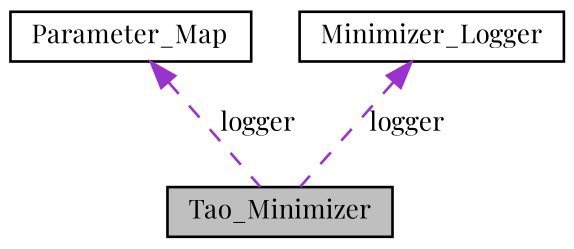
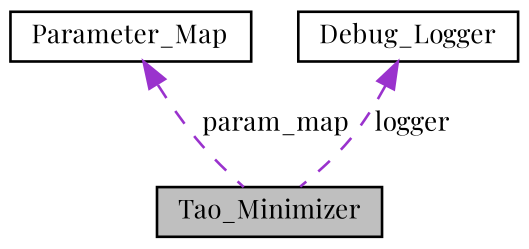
  digraph {
    fontname="Playfair Display"
    node [color=black fillcolor=white fontname="Playfair Display" fontsize=10 shape=record style=filled]
    edge [color=darkorchid3 dir=back fontname="Playfair Display" fontsize=10 labelfontname=Helvetica labelfontsize=10 style=dashed]
    n1 [fillcolor=grey75 fontcolor=black height=0.2 label=Tao_Minimizer width=0.4]
    n2 [height=0.2 label=Parameter_Map width=0.4]
-   n3 [height=0.2 label=Minimizer_Logger width=0.4]
-   n2 -> n1 [label=" logger"]
+   n3 [height=0.2 label=Debug_Logger width=0.4]
+   n2 -> n1 [label=" param_map"]
    n3 -> n1 [label=" logger"]
  }
